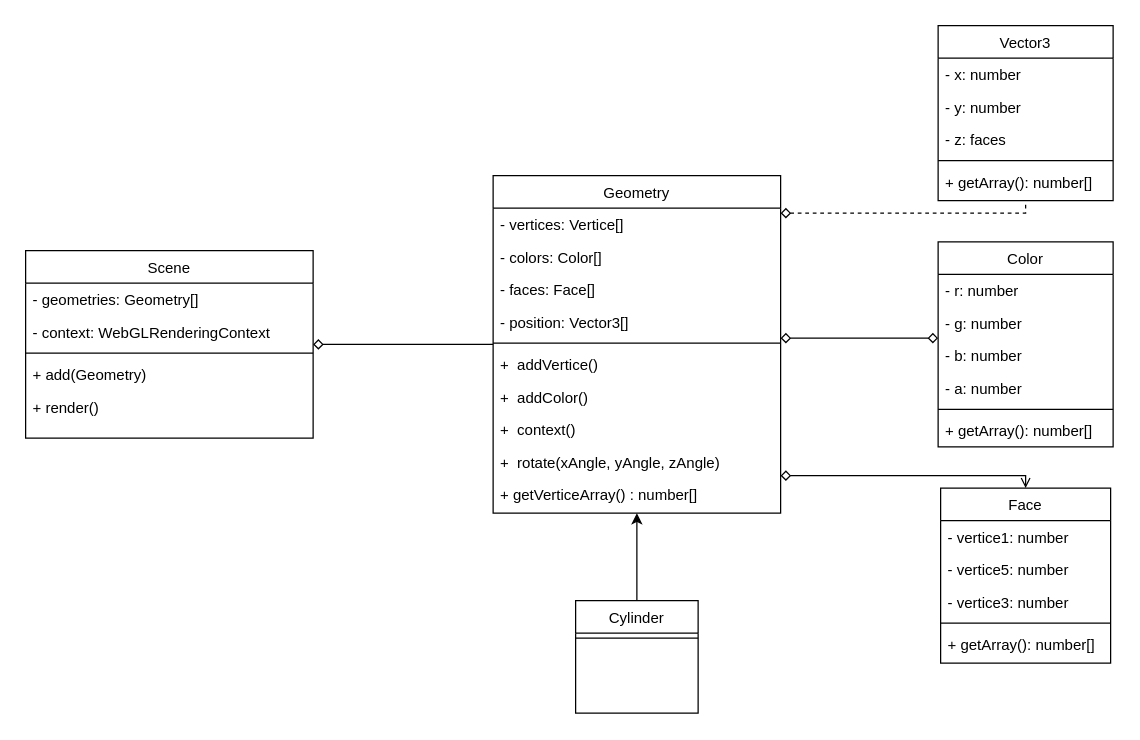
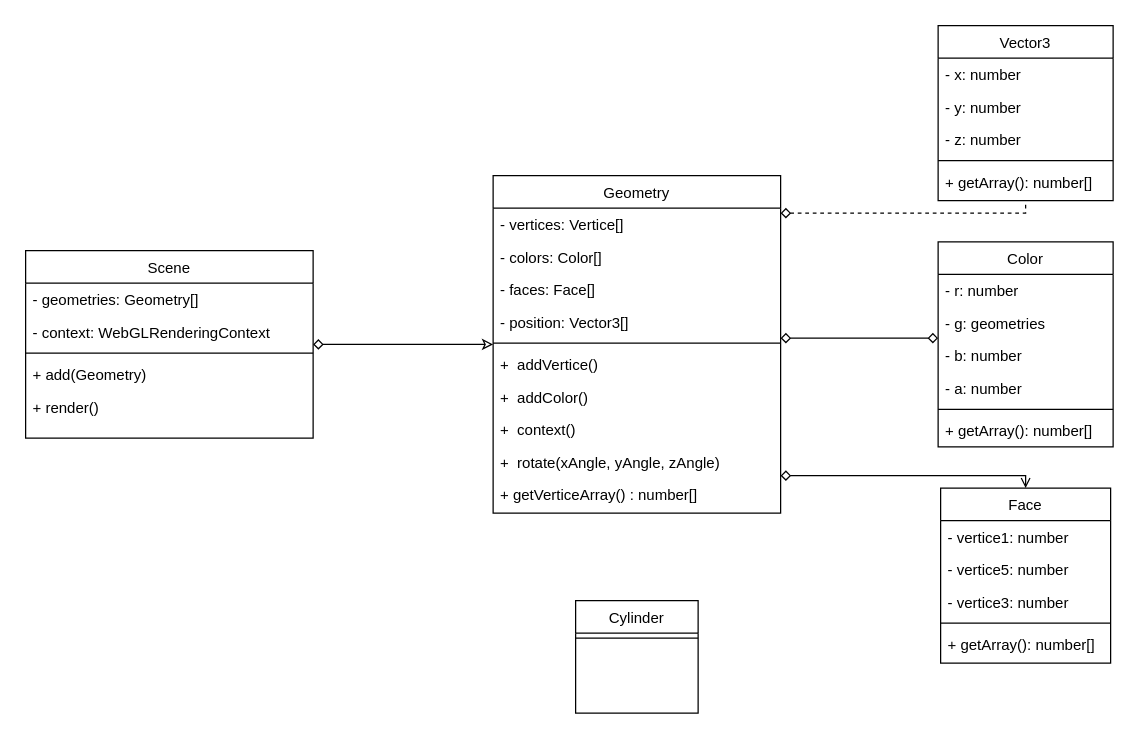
  <mxCell id="0" />
  <mxCell id="1" parent="0" />
- <mxCell id="2" style="edgeStyle=orthogonalEdgeStyle;rounded=0;orthogonalLoop=1;jettySize=auto;html=1;endArrow=none;endFill=0;startArrow=diamond;startFill=0;" parent="1" source="3" target="12" edge="1"><mxGeometry relative="1" as="geometry" /></mxCell>
+ <mxCell id="2" style="edgeStyle=orthogonalEdgeStyle;rounded=0;orthogonalLoop=1;jettySize=auto;html=1;endArrow=classic;endFill=0;startArrow=diamond;startFill=0;" parent="1" source="3" target="12" edge="1"><mxGeometry relative="1" as="geometry" /></mxCell>
  <mxCell id="3" value="Scene" style="swimlane;fontStyle=0;align=center;verticalAlign=top;childLayout=stackLayout;horizontal=1;startSize=26;horizontalStack=0;resizeParent=1;resizeLast=0;collapsible=1;marginBottom=0;rounded=0;shadow=0;strokeWidth=1;" parent="1" vertex="1"><mxGeometry x="20" y="200" width="230" height="150" as="geometry"><mxRectangle x="550" y="140" width="160" height="26" as="alternateBounds" /></mxGeometry></mxCell>
  <mxCell id="4" value="- geometries: Geometry[]" style="text;align=left;verticalAlign=top;spacingLeft=4;spacingRight=4;overflow=hidden;rotatable=0;points=[[0,0.5],[1,0.5]];portConstraint=eastwest;" parent="3" vertex="1"><mxGeometry y="26" width="230" height="26" as="geometry" /></mxCell>
  <mxCell id="5" value="- context: WebGLRenderingContext" style="text;align=left;verticalAlign=top;spacingLeft=4;spacingRight=4;overflow=hidden;rotatable=0;points=[[0,0.5],[1,0.5]];portConstraint=eastwest;rounded=0;shadow=0;html=0;" parent="3" vertex="1"><mxGeometry y="52" width="230" height="26" as="geometry" /></mxCell>
  <mxCell id="6" value="" style="line;html=1;strokeWidth=1;align=left;verticalAlign=middle;spacingTop=-1;spacingLeft=3;spacingRight=3;rotatable=0;labelPosition=right;points=[];portConstraint=eastwest;" parent="3" vertex="1"><mxGeometry y="78" width="230" height="8" as="geometry" /></mxCell>
  <mxCell id="7" value="+ add(Geometry)" style="text;align=left;verticalAlign=top;spacingLeft=4;spacingRight=4;overflow=hidden;rotatable=0;points=[[0,0.5],[1,0.5]];portConstraint=eastwest;" parent="3" vertex="1"><mxGeometry y="86" width="230" height="26" as="geometry" /></mxCell>
  <mxCell id="8" value="+ render()" style="text;align=left;verticalAlign=top;spacingLeft=4;spacingRight=4;overflow=hidden;rotatable=0;points=[[0,0.5],[1,0.5]];portConstraint=eastwest;" parent="3" vertex="1"><mxGeometry y="112" width="230" height="26" as="geometry" /></mxCell>
  <mxCell id="9" style="edgeStyle=orthogonalEdgeStyle;rounded=0;orthogonalLoop=1;jettySize=auto;html=1;startArrow=diamond;startFill=0;endArrow=none;endFill=0;dashed=1;" parent="1" source="12" target="23" edge="1"><mxGeometry relative="1" as="geometry"><Array as="points"><mxPoint x="820" y="170" /></Array></mxGeometry></mxCell>
  <mxCell id="10" style="edgeStyle=orthogonalEdgeStyle;rounded=0;orthogonalLoop=1;jettySize=auto;html=1;startArrow=diamond;startFill=0;endArrow=diamond;endFill=0;" parent="1" source="12" target="29" edge="1"><mxGeometry relative="1" as="geometry"><Array as="points"><mxPoint x="730" y="270" /><mxPoint x="730" y="270" /></Array></mxGeometry></mxCell>
  <mxCell id="11" style="edgeStyle=orthogonalEdgeStyle;rounded=0;orthogonalLoop=1;jettySize=auto;html=1;endArrow=open;endFill=0;startArrow=diamond;startFill=0;" parent="1" source="12" target="36" edge="1"><mxGeometry relative="1" as="geometry"><Array as="points"><mxPoint x="820" y="380" /></Array></mxGeometry></mxCell>
  <mxCell id="12" value="Geometry" style="swimlane;fontStyle=0;align=center;verticalAlign=top;childLayout=stackLayout;horizontal=1;startSize=26;horizontalStack=0;resizeParent=1;resizeLast=0;collapsible=1;marginBottom=0;rounded=0;shadow=0;strokeWidth=1;" parent="1" vertex="1"><mxGeometry x="394" y="140" width="230" height="270" as="geometry"><mxRectangle x="550" y="140" width="160" height="26" as="alternateBounds" /></mxGeometry></mxCell>
  <mxCell id="13" value="- vertices: Vertice[]" style="text;align=left;verticalAlign=top;spacingLeft=4;spacingRight=4;overflow=hidden;rotatable=0;points=[[0,0.5],[1,0.5]];portConstraint=eastwest;" parent="12" vertex="1"><mxGeometry y="26" width="230" height="26" as="geometry" /></mxCell>
  <mxCell id="14" value="- colors: Color[]" style="text;align=left;verticalAlign=top;spacingLeft=4;spacingRight=4;overflow=hidden;rotatable=0;points=[[0,0.5],[1,0.5]];portConstraint=eastwest;rounded=0;shadow=0;html=0;" parent="12" vertex="1"><mxGeometry y="52" width="230" height="26" as="geometry" /></mxCell>
  <mxCell id="15" value="- faces: Face[]" style="text;align=left;verticalAlign=top;spacingLeft=4;spacingRight=4;overflow=hidden;rotatable=0;points=[[0,0.5],[1,0.5]];portConstraint=eastwest;rounded=0;shadow=0;html=0;" parent="12" vertex="1"><mxGeometry y="78" width="230" height="26" as="geometry" /></mxCell>
  <mxCell id="16" value="- position: Vector3[]" style="text;align=left;verticalAlign=top;spacingLeft=4;spacingRight=4;overflow=hidden;rotatable=0;points=[[0,0.5],[1,0.5]];portConstraint=eastwest;rounded=0;shadow=0;html=0;" parent="12" vertex="1"><mxGeometry y="104" width="230" height="26" as="geometry" /></mxCell>
  <mxCell id="17" value="" style="line;html=1;strokeWidth=1;align=left;verticalAlign=middle;spacingTop=-1;spacingLeft=3;spacingRight=3;rotatable=0;labelPosition=right;points=[];portConstraint=eastwest;" parent="12" vertex="1"><mxGeometry y="130" width="230" height="8" as="geometry" /></mxCell>
  <mxCell id="18" value="+  addVertice()" style="text;align=left;verticalAlign=top;spacingLeft=4;spacingRight=4;overflow=hidden;rotatable=0;points=[[0,0.5],[1,0.5]];portConstraint=eastwest;" parent="12" vertex="1"><mxGeometry y="138" width="230" height="26" as="geometry" /></mxCell>
  <mxCell id="19" value="+  addColor()" style="text;align=left;verticalAlign=top;spacingLeft=4;spacingRight=4;overflow=hidden;rotatable=0;points=[[0,0.5],[1,0.5]];portConstraint=eastwest;" parent="12" vertex="1"><mxGeometry y="164" width="230" height="26" as="geometry" /></mxCell>
  <mxCell id="20" value="+  context()" style="text;align=left;verticalAlign=top;spacingLeft=4;spacingRight=4;overflow=hidden;rotatable=0;points=[[0,0.5],[1,0.5]];portConstraint=eastwest;" parent="12" vertex="1"><mxGeometry y="190" width="230" height="26" as="geometry" /></mxCell>
  <mxCell id="21" value="+  rotate(xAngle, yAngle, zAngle)" style="text;align=left;verticalAlign=top;spacingLeft=4;spacingRight=4;overflow=hidden;rotatable=0;points=[[0,0.5],[1,0.5]];portConstraint=eastwest;" parent="12" vertex="1"><mxGeometry y="216" width="230" height="26" as="geometry" /></mxCell>
  <mxCell id="22" value="+ getVerticeArray() : number[]" style="text;align=left;verticalAlign=top;spacingLeft=4;spacingRight=4;overflow=hidden;rotatable=0;points=[[0,0.5],[1,0.5]];portConstraint=eastwest;" parent="12" vertex="1"><mxGeometry y="242" width="230" height="26" as="geometry" /></mxCell>
  <mxCell id="23" value="Vector3" style="swimlane;fontStyle=0;align=center;verticalAlign=top;childLayout=stackLayout;horizontal=1;startSize=26;horizontalStack=0;resizeParent=1;resizeLast=0;collapsible=1;marginBottom=0;rounded=0;shadow=0;strokeWidth=1;" parent="1" vertex="1"><mxGeometry x="750" y="20" width="140" height="140" as="geometry"><mxRectangle x="550" y="140" width="160" height="26" as="alternateBounds" /></mxGeometry></mxCell>
  <mxCell id="24" value="- x: number" style="text;align=left;verticalAlign=top;spacingLeft=4;spacingRight=4;overflow=hidden;rotatable=0;points=[[0,0.5],[1,0.5]];portConstraint=eastwest;" parent="23" vertex="1"><mxGeometry y="26" width="140" height="26" as="geometry" /></mxCell>
  <mxCell id="25" value="- y: number" style="text;align=left;verticalAlign=top;spacingLeft=4;spacingRight=4;overflow=hidden;rotatable=0;points=[[0,0.5],[1,0.5]];portConstraint=eastwest;rounded=0;shadow=0;html=0;" parent="23" vertex="1"><mxGeometry y="52" width="140" height="26" as="geometry" /></mxCell>
- <mxCell id="26" value="- z: faces" style="text;align=left;verticalAlign=top;spacingLeft=4;spacingRight=4;overflow=hidden;rotatable=0;points=[[0,0.5],[1,0.5]];portConstraint=eastwest;rounded=0;shadow=0;html=0;" parent="23" vertex="1"><mxGeometry y="78" width="140" height="26" as="geometry" /></mxCell>
+ <mxCell id="26" value="- z: number" style="text;align=left;verticalAlign=top;spacingLeft=4;spacingRight=4;overflow=hidden;rotatable=0;points=[[0,0.5],[1,0.5]];portConstraint=eastwest;rounded=0;shadow=0;html=0;" parent="23" vertex="1"><mxGeometry y="78" width="140" height="26" as="geometry" /></mxCell>
  <mxCell id="27" value="" style="line;html=1;strokeWidth=1;align=left;verticalAlign=middle;spacingTop=-1;spacingLeft=3;spacingRight=3;rotatable=0;labelPosition=right;points=[];portConstraint=eastwest;" parent="23" vertex="1"><mxGeometry y="104" width="140" height="8" as="geometry" /></mxCell>
  <mxCell id="28" value="+ getArray(): number[]" style="text;align=left;verticalAlign=top;spacingLeft=4;spacingRight=4;overflow=hidden;rotatable=0;points=[[0,0.5],[1,0.5]];portConstraint=eastwest;rounded=0;shadow=0;html=0;" vertex="1" parent="23"><mxGeometry y="112" width="140" height="26" as="geometry" /></mxCell>
  <mxCell id="29" value="Color" style="swimlane;fontStyle=0;align=center;verticalAlign=top;childLayout=stackLayout;horizontal=1;startSize=26;horizontalStack=0;resizeParent=1;resizeLast=0;collapsible=1;marginBottom=0;rounded=0;shadow=0;strokeWidth=1;" parent="1" vertex="1"><mxGeometry x="750" y="193" width="140" height="164" as="geometry"><mxRectangle x="550" y="140" width="160" height="26" as="alternateBounds" /></mxGeometry></mxCell>
  <mxCell id="30" value="- r: number" style="text;align=left;verticalAlign=top;spacingLeft=4;spacingRight=4;overflow=hidden;rotatable=0;points=[[0,0.5],[1,0.5]];portConstraint=eastwest;" parent="29" vertex="1"><mxGeometry y="26" width="140" height="26" as="geometry" /></mxCell>
- <mxCell id="31" value="- g: number" style="text;align=left;verticalAlign=top;spacingLeft=4;spacingRight=4;overflow=hidden;rotatable=0;points=[[0,0.5],[1,0.5]];portConstraint=eastwest;rounded=0;shadow=0;html=0;" parent="29" vertex="1"><mxGeometry y="52" width="140" height="26" as="geometry" /></mxCell>
+ <mxCell id="31" value="- g: geometries" style="text;align=left;verticalAlign=top;spacingLeft=4;spacingRight=4;overflow=hidden;rotatable=0;points=[[0,0.5],[1,0.5]];portConstraint=eastwest;rounded=0;shadow=0;html=0;" parent="29" vertex="1"><mxGeometry y="52" width="140" height="26" as="geometry" /></mxCell>
  <mxCell id="32" value="- b: number" style="text;align=left;verticalAlign=top;spacingLeft=4;spacingRight=4;overflow=hidden;rotatable=0;points=[[0,0.5],[1,0.5]];portConstraint=eastwest;rounded=0;shadow=0;html=0;" parent="29" vertex="1"><mxGeometry y="78" width="140" height="26" as="geometry" /></mxCell>
  <mxCell id="33" value="- a: number" style="text;align=left;verticalAlign=top;spacingLeft=4;spacingRight=4;overflow=hidden;rotatable=0;points=[[0,0.5],[1,0.5]];portConstraint=eastwest;rounded=0;shadow=0;html=0;" parent="29" vertex="1"><mxGeometry y="104" width="140" height="26" as="geometry" /></mxCell>
  <mxCell id="34" value="" style="line;html=1;strokeWidth=1;align=left;verticalAlign=middle;spacingTop=-1;spacingLeft=3;spacingRight=3;rotatable=0;labelPosition=right;points=[];portConstraint=eastwest;" parent="29" vertex="1"><mxGeometry y="130" width="140" height="8" as="geometry" /></mxCell>
  <mxCell id="35" value="+ getArray(): number[]" style="text;align=left;verticalAlign=top;spacingLeft=4;spacingRight=4;overflow=hidden;rotatable=0;points=[[0,0.5],[1,0.5]];portConstraint=eastwest;rounded=0;shadow=0;html=0;" vertex="1" parent="29"><mxGeometry y="138" width="140" height="26" as="geometry" /></mxCell>
  <mxCell id="36" value="Face" style="swimlane;fontStyle=0;align=center;verticalAlign=top;childLayout=stackLayout;horizontal=1;startSize=26;horizontalStack=0;resizeParent=1;resizeLast=0;collapsible=1;marginBottom=0;rounded=0;shadow=0;strokeWidth=1;" parent="1" vertex="1"><mxGeometry x="752" y="390" width="136" height="140" as="geometry"><mxRectangle x="550" y="140" width="160" height="26" as="alternateBounds" /></mxGeometry></mxCell>
  <mxCell id="37" value="- vertice1: number" style="text;align=left;verticalAlign=top;spacingLeft=4;spacingRight=4;overflow=hidden;rotatable=0;points=[[0,0.5],[1,0.5]];portConstraint=eastwest;" parent="36" vertex="1"><mxGeometry y="26" width="136" height="26" as="geometry" /></mxCell>
  <mxCell id="38" value="- vertice5: number" style="text;align=left;verticalAlign=top;spacingLeft=4;spacingRight=4;overflow=hidden;rotatable=0;points=[[0,0.5],[1,0.5]];portConstraint=eastwest;rounded=0;shadow=0;html=0;" parent="36" vertex="1"><mxGeometry y="52" width="136" height="26" as="geometry" /></mxCell>
  <mxCell id="39" value="- vertice3: number" style="text;align=left;verticalAlign=top;spacingLeft=4;spacingRight=4;overflow=hidden;rotatable=0;points=[[0,0.5],[1,0.5]];portConstraint=eastwest;rounded=0;shadow=0;html=0;" parent="36" vertex="1"><mxGeometry y="78" width="136" height="26" as="geometry" /></mxCell>
  <mxCell id="40" value="" style="line;html=1;strokeWidth=1;align=left;verticalAlign=middle;spacingTop=-1;spacingLeft=3;spacingRight=3;rotatable=0;labelPosition=right;points=[];portConstraint=eastwest;" parent="36" vertex="1"><mxGeometry y="104" width="136" height="8" as="geometry" /></mxCell>
  <mxCell id="41" value="+ getArray(): number[]" style="text;align=left;verticalAlign=top;spacingLeft=4;spacingRight=4;overflow=hidden;rotatable=0;points=[[0,0.5],[1,0.5]];portConstraint=eastwest;rounded=0;shadow=0;html=0;" vertex="1" parent="36"><mxGeometry y="112" width="136" height="26" as="geometry" /></mxCell>
- <mxCell id="42" style="edgeStyle=orthogonalEdgeStyle;rounded=0;orthogonalLoop=1;jettySize=auto;html=1;endArrow=classic;endFill=1;" edge="1" parent="1" source="43" target="12"><mxGeometry relative="1" as="geometry" /></mxCell>
  <mxCell id="43" value="Cylinder" style="swimlane;fontStyle=0;align=center;verticalAlign=top;childLayout=stackLayout;horizontal=1;startSize=26;horizontalStack=0;resizeParent=1;resizeLast=0;collapsible=1;marginBottom=0;rounded=0;shadow=0;strokeWidth=1;" vertex="1" parent="1"><mxGeometry x="460" y="480" width="98" height="90" as="geometry"><mxRectangle x="550" y="140" width="160" height="26" as="alternateBounds" /></mxGeometry></mxCell>
  <mxCell id="44" value="" style="line;html=1;strokeWidth=1;align=left;verticalAlign=middle;spacingTop=-1;spacingLeft=3;spacingRight=3;rotatable=0;labelPosition=right;points=[];portConstraint=eastwest;" vertex="1" parent="43"><mxGeometry y="26" width="98" height="8" as="geometry" /></mxCell>
